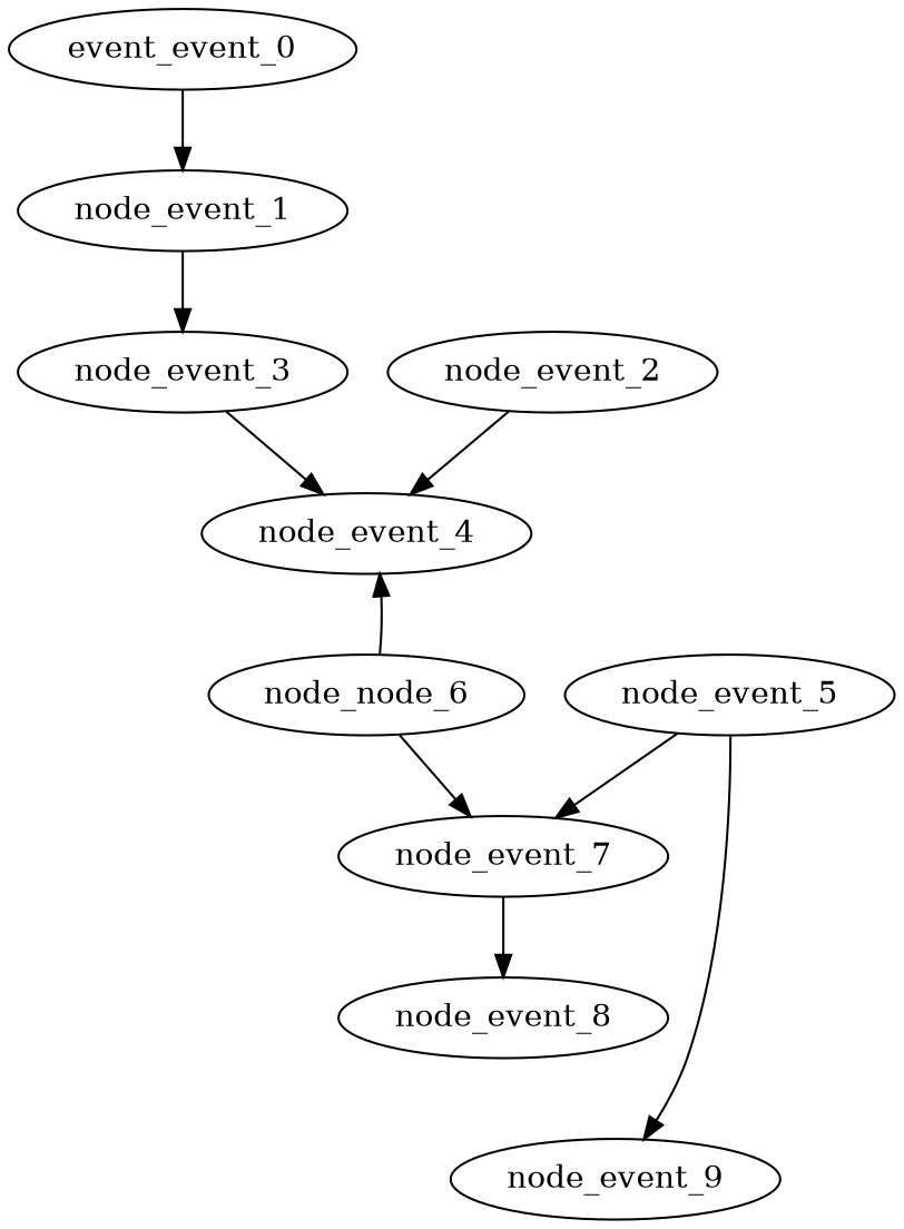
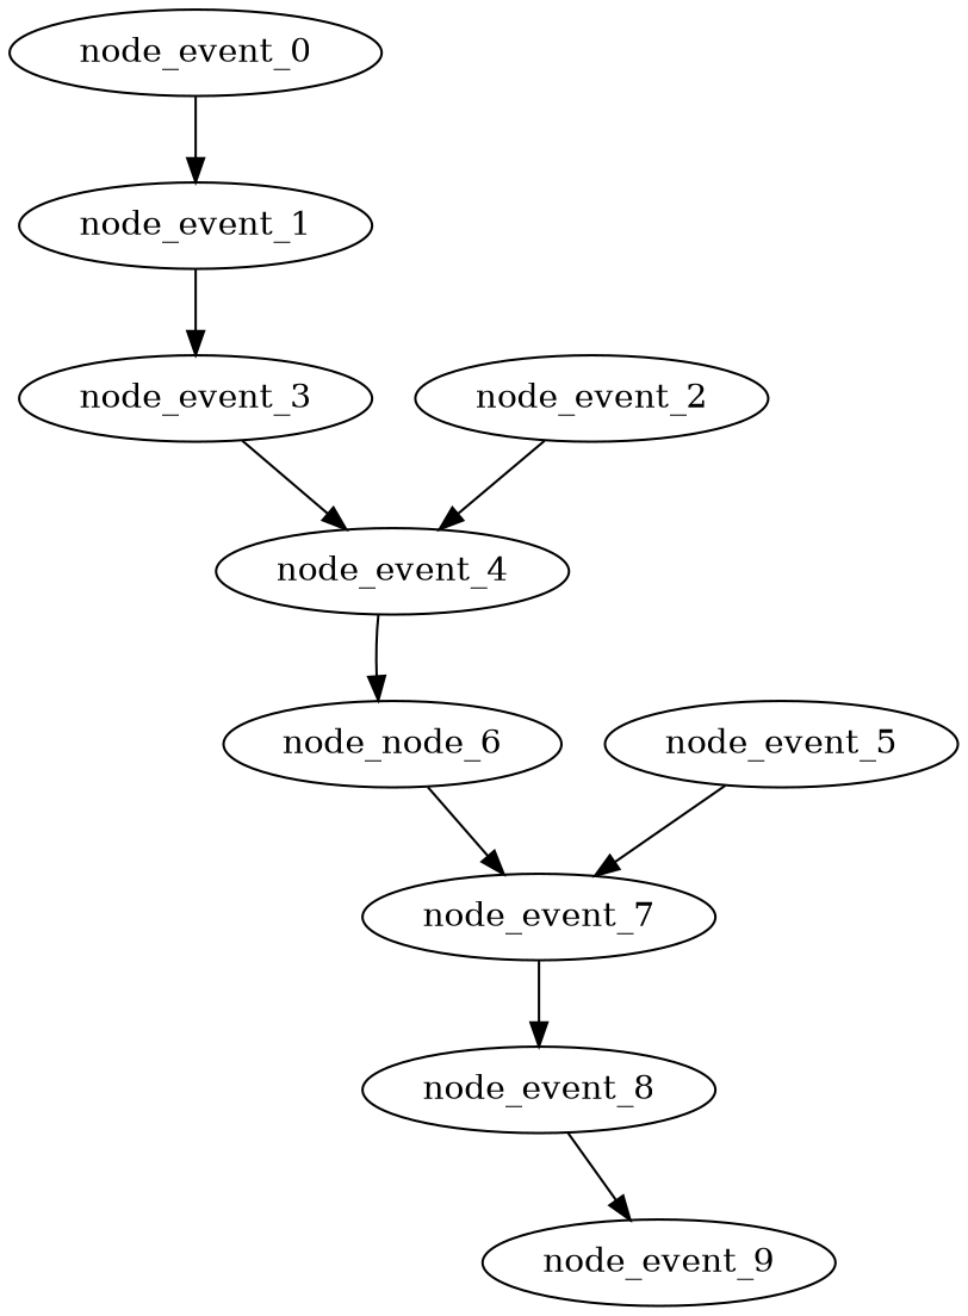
  digraph {
    node [Dependencies=0 Depth=1 EventType="DotQasm.Scheduling.GateEvent" Latency="00:00:00.0010000" Priority=0.010000000000000002]
-   node_event_0 [EventIndex=0 Priority=0.012000000000000004 label=event_event_0]
+   node_event_0 [EventIndex=0 Priority=0.012000000000000004]
    node_event_1 [Dependencies=1 Depth=2 EventIndex=1 Priority=0.011000000000000003]
    node_event_3 [Dependencies=2 Depth=3 EventIndex=3]
    node_event_4 [Dependencies=4 Depth=4 EventIndex=4 EventType="DotQasm.Scheduling.ControlledGateEvent" Latency="00:00:00.0020000" Priority=0.009000000000000001]
    node_event_2 [EventIndex=2]
    n6 [Dependencies=5 Depth=5 EventIndex=6 Priority=0.007 label=node_node_6]
    node_event_5 [Dependencies=5 Depth=5 EventIndex=5 Priority=0.007]
    node_event_7 [Dependencies=12 Depth=6 EventIndex=7 EventType="DotQasm.Scheduling.ControlledGateEvent" Latency="00:00:00.0020000" Priority=0.006]
    node_event_8 [Dependencies=13 Depth=7 EventIndex=8 Priority=0.004]
    node_event_9 [Dependencies=14 Depth=8 EventIndex=9 EventType="DotQasm.Scheduling.MeasurementEvent" Latency="00:00:00.0030000" Priority=0.003]
    node_event_0 -> node_event_1
    node_event_1 -> node_event_3
    node_event_3 -> node_event_4
-   n6 -> node_event_4
+   node_event_4 -> n6
    node_event_2 -> node_event_4
    n6 -> node_event_7
    node_event_5 -> node_event_7
    node_event_7 -> node_event_8
-   node_event_5 -> node_event_9
+   node_event_8 -> node_event_9
  }
